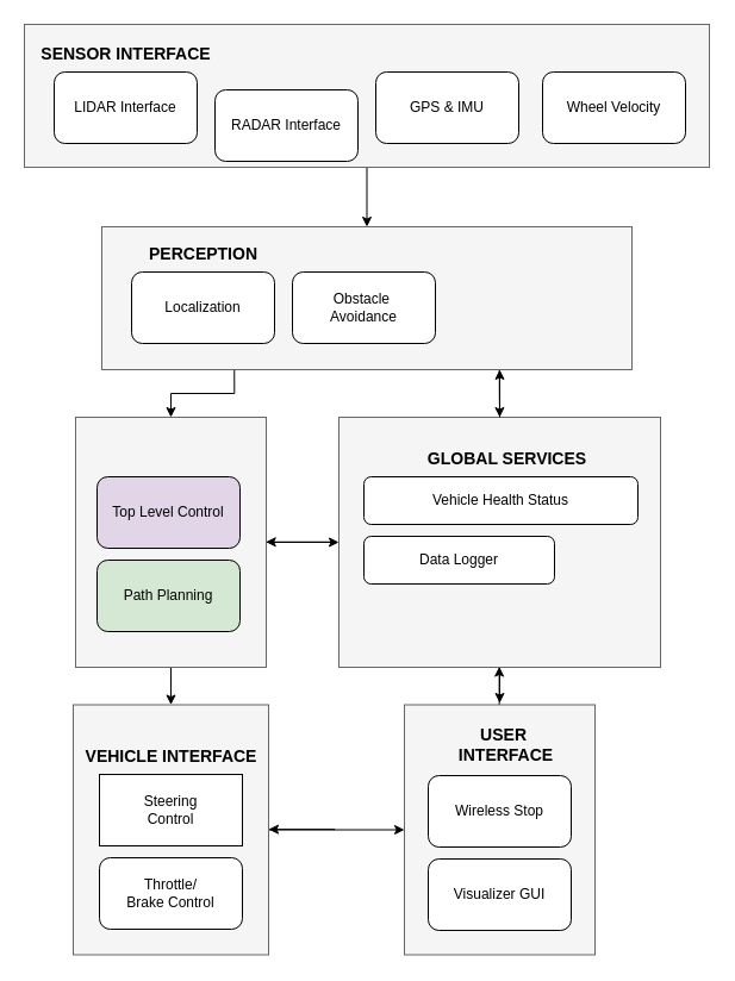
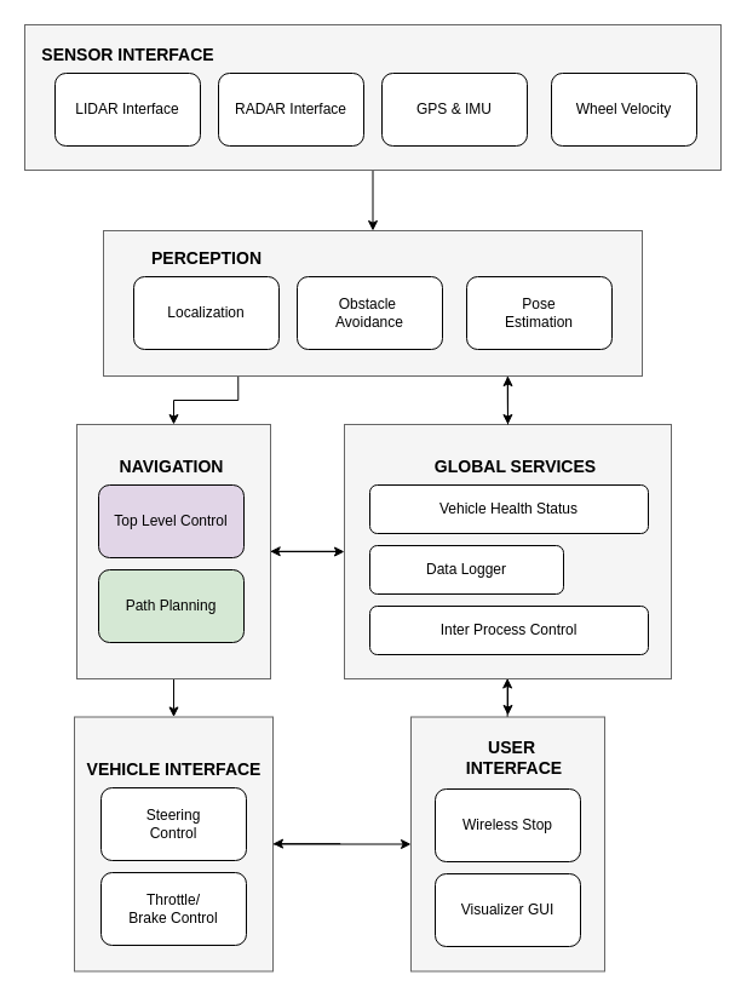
  <mxCell id="0" />
  <mxCell id="1" parent="0" />
  <mxCell id="2" value="" style="endArrow=classic;html=1;rounded=0;fontSize=14;" edge="1" parent="1"><mxGeometry width="50" height="50" relative="1" as="geometry"><mxPoint x="418.63" y="599.5" as="sourcePoint" /><mxPoint x="418.63" y="559.5" as="targetPoint" /></mxGeometry></mxCell>
  <mxCell id="3" value="" style="rounded=0;whiteSpace=wrap;html=1;fontSize=14;fillColor=#f5f5f5;fontColor=#333333;strokeColor=#666666;" vertex="1" parent="1"><mxGeometry x="339" y="591.5" width="160" height="210" as="geometry" /></mxCell>
  <mxCell id="4" style="edgeStyle=orthogonalEdgeStyle;rounded=0;orthogonalLoop=1;jettySize=auto;html=1;exitX=1;exitY=0.5;exitDx=0;exitDy=0;entryX=0;entryY=0.5;entryDx=0;entryDy=0;fontSize=14;" edge="1" parent="1" source="5" target="3"><mxGeometry relative="1" as="geometry" /></mxCell>
  <mxCell id="5" value="" style="rounded=0;whiteSpace=wrap;html=1;fontSize=14;fillColor=#f5f5f5;fontColor=#333333;strokeColor=#666666;" vertex="1" parent="1"><mxGeometry x="61" y="591.5" width="164" height="210" as="geometry" /></mxCell>
  <mxCell id="6" style="edgeStyle=orthogonalEdgeStyle;rounded=0;orthogonalLoop=1;jettySize=auto;html=1;exitX=0.5;exitY=1;exitDx=0;exitDy=0;entryX=0.5;entryY=0;entryDx=0;entryDy=0;fontSize=14;" edge="1" parent="1" source="8" target="5"><mxGeometry relative="1" as="geometry" /></mxCell>
  <mxCell id="7" style="edgeStyle=orthogonalEdgeStyle;rounded=0;orthogonalLoop=1;jettySize=auto;html=1;exitX=1;exitY=0.5;exitDx=0;exitDy=0;entryX=0;entryY=0.5;entryDx=0;entryDy=0;fontSize=14;" edge="1" parent="1" source="8" target="10"><mxGeometry relative="1" as="geometry" /></mxCell>
  <mxCell id="8" value="" style="rounded=0;whiteSpace=wrap;html=1;fontSize=14;fillColor=#f5f5f5;fontColor=#333333;strokeColor=#666666;" vertex="1" parent="1"><mxGeometry x="63" y="350" width="160" height="210" as="geometry" /></mxCell>
  <mxCell id="9" style="edgeStyle=orthogonalEdgeStyle;rounded=0;orthogonalLoop=1;jettySize=auto;html=1;exitX=0.5;exitY=1;exitDx=0;exitDy=0;fontSize=14;" edge="1" parent="1" source="10"><mxGeometry relative="1" as="geometry"><mxPoint x="419" y="590" as="targetPoint" /></mxGeometry></mxCell>
  <mxCell id="10" value="" style="rounded=0;whiteSpace=wrap;html=1;fontSize=14;fillColor=#f5f5f5;fontColor=#333333;strokeColor=#666666;" vertex="1" parent="1"><mxGeometry x="284" y="350" width="270" height="210" as="geometry" /></mxCell>
  <mxCell id="11" style="edgeStyle=orthogonalEdgeStyle;rounded=0;orthogonalLoop=1;jettySize=auto;html=1;exitX=0.75;exitY=1;exitDx=0;exitDy=0;entryX=0.5;entryY=0;entryDx=0;entryDy=0;fontSize=14;" edge="1" parent="1" source="13" target="10"><mxGeometry relative="1" as="geometry" /></mxCell>
  <mxCell id="12" style="edgeStyle=orthogonalEdgeStyle;rounded=0;orthogonalLoop=1;jettySize=auto;html=1;exitX=0.25;exitY=1;exitDx=0;exitDy=0;entryX=0.5;entryY=0;entryDx=0;entryDy=0;fontSize=14;" edge="1" parent="1" source="13" target="8"><mxGeometry relative="1" as="geometry" /></mxCell>
  <mxCell id="13" value="" style="rounded=0;whiteSpace=wrap;html=1;fontSize=14;fillColor=#f5f5f5;fontColor=#333333;strokeColor=#666666;" vertex="1" parent="1"><mxGeometry x="85" y="190" width="445" height="120" as="geometry" /></mxCell>
  <mxCell id="14" style="edgeStyle=orthogonalEdgeStyle;rounded=0;orthogonalLoop=1;jettySize=auto;html=1;exitX=0.5;exitY=1;exitDx=0;exitDy=0;entryX=0.5;entryY=0;entryDx=0;entryDy=0;fontSize=14;" edge="1" parent="1" source="15" target="13"><mxGeometry relative="1" as="geometry" /></mxCell>
  <mxCell id="15" value="" style="rounded=0;whiteSpace=wrap;html=1;fontSize=14;fillColor=#f5f5f5;fontColor=#333333;strokeColor=#666666;" vertex="1" parent="1"><mxGeometry x="20" y="20" width="575" height="120" as="geometry" /></mxCell>
  <mxCell id="16" value="LIDAR Interface" style="rounded=1;whiteSpace=wrap;html=1;" vertex="1" parent="1"><mxGeometry x="45" y="60" width="120" height="60" as="geometry" /></mxCell>
- <mxCell id="17" value="RADAR Interface" style="rounded=1;whiteSpace=wrap;html=1;" vertex="1" parent="1"><mxGeometry x="180" y="75" width="120" height="60" as="geometry" /></mxCell>
+ <mxCell id="17" value="RADAR Interface" style="rounded=1;whiteSpace=wrap;html=1;" vertex="1" parent="1"><mxGeometry x="180" y="60" width="120" height="60" as="geometry" /></mxCell>
  <mxCell id="18" value="GPS &amp;amp; IMU" style="rounded=1;whiteSpace=wrap;html=1;" vertex="1" parent="1"><mxGeometry x="315" y="60" width="120" height="60" as="geometry" /></mxCell>
  <mxCell id="19" value="Wheel Velocity" style="rounded=1;whiteSpace=wrap;html=1;" vertex="1" parent="1"><mxGeometry x="455" y="60" width="120" height="60" as="geometry" /></mxCell>
  <mxCell id="20" value="Localization" style="rounded=1;whiteSpace=wrap;html=1;" vertex="1" parent="1"><mxGeometry x="110" y="228" width="120" height="60" as="geometry" /></mxCell>
  <mxCell id="21" value="Obstacle&amp;nbsp;&lt;br&gt;Avoidance" style="rounded=1;whiteSpace=wrap;html=1;" vertex="1" parent="1"><mxGeometry x="245" y="228" width="120" height="60" as="geometry" /></mxCell>
+ <mxCell id="22" value="Pose &lt;br&gt;Estimation" style="rounded=1;whiteSpace=wrap;html=1;" vertex="1" parent="1"><mxGeometry x="385" y="228" width="120" height="60" as="geometry" /></mxCell>
  <mxCell id="23" value="Top Level Control" style="rounded=1;whiteSpace=wrap;html=1;fillColor=#e1d5e7;" vertex="1" parent="1"><mxGeometry x="81" y="400" width="120" height="60" as="geometry" /></mxCell>
  <mxCell id="24" value="Path Planning" style="rounded=1;whiteSpace=wrap;html=1;fillColor=#d5e8d4;" vertex="1" parent="1"><mxGeometry x="81" y="470" width="120" height="60" as="geometry" /></mxCell>
- <mxCell id="25" value="Steering&lt;br&gt;Control" style="whiteSpace=wrap;html=1;rounded=0;" vertex="1" parent="1"><mxGeometry x="83" y="650" width="120" height="60" as="geometry" /></mxCell>
+ <mxCell id="25" value="Steering&lt;br&gt;Control" style="rounded=1;whiteSpace=wrap;html=1;" vertex="1" parent="1"><mxGeometry x="83" y="650" width="120" height="60" as="geometry" /></mxCell>
  <mxCell id="26" value="Throttle/&lt;br&gt;Brake Control" style="rounded=1;whiteSpace=wrap;html=1;" vertex="1" parent="1"><mxGeometry x="83" y="720" width="120" height="60" as="geometry" /></mxCell>
  <mxCell id="27" value="Wireless Stop" style="rounded=1;whiteSpace=wrap;html=1;" vertex="1" parent="1"><mxGeometry x="359" y="651" width="120" height="60" as="geometry" /></mxCell>
  <mxCell id="28" value="Visualizer GUI" style="rounded=1;whiteSpace=wrap;html=1;" vertex="1" parent="1"><mxGeometry x="359" y="721" width="120" height="60" as="geometry" /></mxCell>
  <mxCell id="29" value="Vehicle Health Status" style="rounded=1;whiteSpace=wrap;html=1;" vertex="1" parent="1"><mxGeometry x="305" y="400" width="230" height="40" as="geometry" /></mxCell>
  <mxCell id="30" value="Data Logger" style="rounded=1;whiteSpace=wrap;html=1;" vertex="1" parent="1"><mxGeometry x="305" y="450" width="160" height="40" as="geometry" /></mxCell>
+ <mxCell id="31" value="Inter Process Control" style="rounded=1;whiteSpace=wrap;html=1;" vertex="1" parent="1"><mxGeometry x="305" y="500" width="230" height="40" as="geometry" /></mxCell>
  <mxCell id="32" value="&lt;font style=&quot;font-size: 14px;&quot;&gt;&lt;b&gt;SENSOR INTERFACE&lt;/b&gt;&lt;/font&gt;" style="text;html=1;align=center;verticalAlign=middle;resizable=0;points=[];autosize=1;strokeColor=none;fillColor=none;" vertex="1" parent="1"><mxGeometry x="20" y="30" width="170" height="30" as="geometry" /></mxCell>
  <mxCell id="33" value="&lt;font style=&quot;font-size: 14px;&quot;&gt;&lt;b&gt;PERCEPTION&lt;/b&gt;&lt;/font&gt;" style="text;html=1;align=center;verticalAlign=middle;resizable=0;points=[];autosize=1;strokeColor=none;fillColor=none;" vertex="1" parent="1"><mxGeometry x="115" y="198" width="110" height="30" as="geometry" /></mxCell>
+ <mxCell id="34" value="&lt;font style=&quot;font-size: 14px;&quot;&gt;&lt;b&gt;NAVIGATION&lt;/b&gt;&lt;/font&gt;" style="text;html=1;align=center;verticalAlign=middle;resizable=0;points=[];autosize=1;strokeColor=none;fillColor=none;" vertex="1" parent="1"><mxGeometry x="86" y="370" width="110" height="30" as="geometry" /></mxCell>
  <mxCell id="35" value="&lt;font style=&quot;font-size: 14px;&quot;&gt;&lt;b&gt;VEHICLE INTERFACE&lt;/b&gt;&lt;/font&gt;" style="text;html=1;align=center;verticalAlign=middle;resizable=0;points=[];autosize=1;strokeColor=none;fillColor=none;" vertex="1" parent="1"><mxGeometry x="58" y="620" width="170" height="30" as="geometry" /></mxCell>
  <mxCell id="36" value="&lt;font style=&quot;font-size: 14px;&quot;&gt;&lt;b&gt;USER&amp;nbsp;&lt;br&gt;INTERFACE&lt;br&gt;&lt;/b&gt;&lt;/font&gt;" style="text;html=1;align=center;verticalAlign=middle;resizable=0;points=[];autosize=1;strokeColor=none;fillColor=none;" vertex="1" parent="1"><mxGeometry x="374" y="599.5" width="100" height="50" as="geometry" /></mxCell>
  <mxCell id="37" value="&lt;font style=&quot;font-size: 14px;&quot;&gt;&lt;b&gt;GLOBAL SERVICES&lt;/b&gt;&lt;/font&gt;" style="text;html=1;align=center;verticalAlign=middle;resizable=0;points=[];autosize=1;strokeColor=none;fillColor=none;" vertex="1" parent="1"><mxGeometry x="345" y="370" width="160" height="30" as="geometry" /></mxCell>
  <mxCell id="38" value="" style="endArrow=classic;html=1;rounded=0;fontSize=14;" edge="1" parent="1"><mxGeometry width="50" height="50" relative="1" as="geometry"><mxPoint x="419" y="350" as="sourcePoint" /><mxPoint x="419" y="310" as="targetPoint" /></mxGeometry></mxCell>
  <mxCell id="39" value="" style="endArrow=classic;html=1;rounded=0;fontSize=14;entryX=1.023;entryY=0.475;entryDx=0;entryDy=0;entryPerimeter=0;exitX=-0.006;exitY=0.475;exitDx=0;exitDy=0;exitPerimeter=0;" edge="1" parent="1"><mxGeometry width="50" height="50" relative="1" as="geometry"><mxPoint x="278.38" y="454.75" as="sourcePoint" /><mxPoint x="222.68" y="454.75" as="targetPoint" /></mxGeometry></mxCell>
  <mxCell id="40" value="" style="endArrow=classic;html=1;rounded=0;fontSize=14;entryX=1.023;entryY=0.475;entryDx=0;entryDy=0;entryPerimeter=0;exitX=-0.006;exitY=0.475;exitDx=0;exitDy=0;exitPerimeter=0;" edge="1" parent="1"><mxGeometry width="50" height="50" relative="1" as="geometry"><mxPoint x="280.7" y="696.13" as="sourcePoint" /><mxPoint x="225" y="696.13" as="targetPoint" /></mxGeometry></mxCell>
